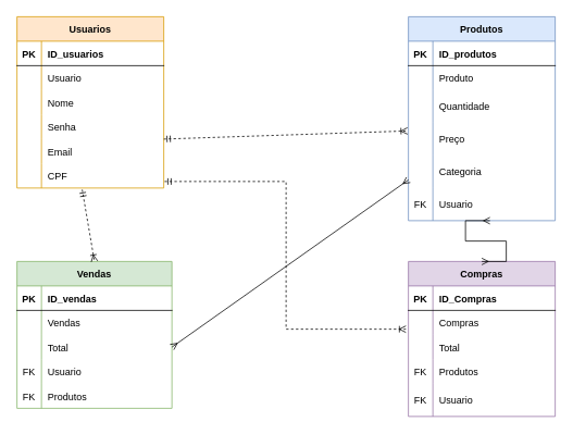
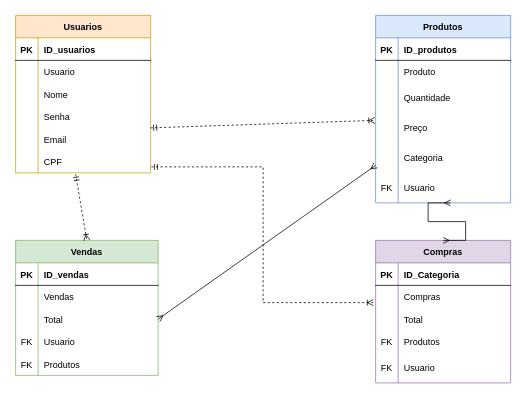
  <mxCell id="0" />
  <mxCell id="1" parent="0" />
  <mxCell id="2" value="Produtos" style="shape=table;startSize=30;container=1;collapsible=1;childLayout=tableLayout;fixedRows=1;rowLines=0;fontStyle=1;align=center;resizeLast=1;fillColor=#dae8fc;strokeColor=#6c8ebf;" parent="1" vertex="1"><mxGeometry x="500" y="20" width="180" height="250" as="geometry"><mxRectangle x="480" y="10" width="90" height="30" as="alternateBounds" /></mxGeometry></mxCell>
  <mxCell id="3" value="" style="shape=tableRow;horizontal=0;startSize=0;swimlaneHead=0;swimlaneBody=0;fillColor=none;collapsible=0;dropTarget=0;points=[[0,0.5],[1,0.5]];portConstraint=eastwest;top=0;left=0;right=0;bottom=1;" parent="2" vertex="1"><mxGeometry y="30" width="180" height="30" as="geometry" /></mxCell>
  <mxCell id="4" value="PK" style="shape=partialRectangle;connectable=0;fillColor=none;top=0;left=0;bottom=0;right=0;fontStyle=1;overflow=hidden;" parent="3" vertex="1"><mxGeometry width="30" height="30" as="geometry"><mxRectangle width="30" height="30" as="alternateBounds" /></mxGeometry></mxCell>
  <mxCell id="5" value="ID_produtos" style="shape=partialRectangle;connectable=0;fillColor=none;top=0;left=0;bottom=0;right=0;align=left;spacingLeft=6;fontStyle=1;overflow=hidden;" parent="3" vertex="1"><mxGeometry x="30" width="150" height="30" as="geometry"><mxRectangle width="150" height="30" as="alternateBounds" /></mxGeometry></mxCell>
  <mxCell id="6" value="" style="shape=tableRow;horizontal=0;startSize=0;swimlaneHead=0;swimlaneBody=0;fillColor=none;collapsible=0;dropTarget=0;points=[[0,0.5],[1,0.5]];portConstraint=eastwest;top=0;left=0;right=0;bottom=0;" parent="2" vertex="1"><mxGeometry y="60" width="180" height="30" as="geometry" /></mxCell>
  <mxCell id="7" value="" style="shape=partialRectangle;connectable=0;fillColor=none;top=0;left=0;bottom=0;right=0;editable=1;overflow=hidden;" parent="6" vertex="1"><mxGeometry width="30" height="30" as="geometry"><mxRectangle width="30" height="30" as="alternateBounds" /></mxGeometry></mxCell>
  <mxCell id="8" value="Produto" style="shape=partialRectangle;connectable=0;fillColor=none;top=0;left=0;bottom=0;right=0;align=left;spacingLeft=6;overflow=hidden;" parent="6" vertex="1"><mxGeometry x="30" width="150" height="30" as="geometry"><mxRectangle width="150" height="30" as="alternateBounds" /></mxGeometry></mxCell>
  <mxCell id="9" value="" style="shape=tableRow;horizontal=0;startSize=0;swimlaneHead=0;swimlaneBody=0;fillColor=none;collapsible=0;dropTarget=0;points=[[0,0.5],[1,0.5]];portConstraint=eastwest;top=0;left=0;right=0;bottom=0;" parent="2" vertex="1"><mxGeometry y="90" width="180" height="40" as="geometry" /></mxCell>
  <mxCell id="10" value="" style="shape=partialRectangle;connectable=0;fillColor=none;top=0;left=0;bottom=0;right=0;editable=1;overflow=hidden;" parent="9" vertex="1"><mxGeometry width="30" height="40" as="geometry"><mxRectangle width="30" height="40" as="alternateBounds" /></mxGeometry></mxCell>
  <mxCell id="11" value="Quantidade" style="shape=partialRectangle;connectable=0;fillColor=none;top=0;left=0;bottom=0;right=0;align=left;spacingLeft=6;overflow=hidden;" parent="9" vertex="1"><mxGeometry x="30" width="150" height="40" as="geometry"><mxRectangle width="150" height="40" as="alternateBounds" /></mxGeometry></mxCell>
  <mxCell id="12" value="" style="shape=tableRow;horizontal=0;startSize=0;swimlaneHead=0;swimlaneBody=0;fillColor=none;collapsible=0;dropTarget=0;points=[[0,0.5],[1,0.5]];portConstraint=eastwest;top=0;left=0;right=0;bottom=0;" parent="2" vertex="1"><mxGeometry y="130" width="180" height="40" as="geometry" /></mxCell>
  <mxCell id="13" value="" style="shape=partialRectangle;connectable=0;fillColor=none;top=0;left=0;bottom=0;right=0;editable=1;overflow=hidden;" parent="12" vertex="1"><mxGeometry width="30" height="40" as="geometry"><mxRectangle width="30" height="40" as="alternateBounds" /></mxGeometry></mxCell>
  <mxCell id="14" value="Preço" style="shape=partialRectangle;connectable=0;fillColor=none;top=0;left=0;bottom=0;right=0;align=left;spacingLeft=6;overflow=hidden;" parent="12" vertex="1"><mxGeometry x="30" width="150" height="40" as="geometry"><mxRectangle width="150" height="40" as="alternateBounds" /></mxGeometry></mxCell>
  <mxCell id="15" value="" style="shape=tableRow;horizontal=0;startSize=0;swimlaneHead=0;swimlaneBody=0;fillColor=none;collapsible=0;dropTarget=0;points=[[0,0.5],[1,0.5]];portConstraint=eastwest;top=0;left=0;right=0;bottom=0;" parent="2" vertex="1"><mxGeometry y="170" width="180" height="40" as="geometry" /></mxCell>
  <mxCell id="16" value="" style="shape=partialRectangle;connectable=0;fillColor=none;top=0;left=0;bottom=0;right=0;editable=1;overflow=hidden;" parent="15" vertex="1"><mxGeometry width="30" height="40" as="geometry"><mxRectangle width="30" height="40" as="alternateBounds" /></mxGeometry></mxCell>
  <mxCell id="17" value="Categoria" style="shape=partialRectangle;connectable=0;fillColor=none;top=0;left=0;bottom=0;right=0;align=left;spacingLeft=6;overflow=hidden;" parent="15" vertex="1"><mxGeometry x="30" width="150" height="40" as="geometry"><mxRectangle width="150" height="40" as="alternateBounds" /></mxGeometry></mxCell>
  <mxCell id="18" value="" style="shape=tableRow;horizontal=0;startSize=0;swimlaneHead=0;swimlaneBody=0;fillColor=none;collapsible=0;dropTarget=0;points=[[0,0.5],[1,0.5]];portConstraint=eastwest;top=0;left=0;right=0;bottom=0;" parent="2" vertex="1"><mxGeometry y="210" width="180" height="40" as="geometry" /></mxCell>
  <mxCell id="19" value="FK" style="shape=partialRectangle;connectable=0;fillColor=none;top=0;left=0;bottom=0;right=0;editable=1;overflow=hidden;" parent="18" vertex="1"><mxGeometry width="30" height="40" as="geometry"><mxRectangle width="30" height="40" as="alternateBounds" /></mxGeometry></mxCell>
  <mxCell id="20" value="Usuario" style="shape=partialRectangle;connectable=0;fillColor=none;top=0;left=0;bottom=0;right=0;align=left;spacingLeft=6;overflow=hidden;" parent="18" vertex="1"><mxGeometry x="30" width="150" height="40" as="geometry"><mxRectangle width="150" height="40" as="alternateBounds" /></mxGeometry></mxCell>
  <mxCell id="21" value="Usuarios" style="shape=table;startSize=30;container=1;collapsible=1;childLayout=tableLayout;fixedRows=1;rowLines=0;fontStyle=1;align=center;resizeLast=1;fillColor=#ffe6cc;strokeColor=#d79b00;" parent="1" vertex="1"><mxGeometry y="20" width="180" height="210" as="geometry" x="20" /></mxCell>
  <mxCell id="22" value="" style="shape=tableRow;horizontal=0;startSize=0;swimlaneHead=0;swimlaneBody=0;fillColor=none;collapsible=0;dropTarget=0;points=[[0,0.5],[1,0.5]];portConstraint=eastwest;top=0;left=0;right=0;bottom=1;" parent="21" vertex="1"><mxGeometry y="30" width="180" height="30" as="geometry" /></mxCell>
  <mxCell id="23" value="PK" style="shape=partialRectangle;connectable=0;fillColor=none;top=0;left=0;bottom=0;right=0;fontStyle=1;overflow=hidden;" parent="22" vertex="1"><mxGeometry width="30" height="30" as="geometry"><mxRectangle width="30" height="30" as="alternateBounds" /></mxGeometry></mxCell>
  <mxCell id="24" value="ID_usuarios" style="shape=partialRectangle;connectable=0;fillColor=none;top=0;left=0;bottom=0;right=0;align=left;spacingLeft=6;fontStyle=1;overflow=hidden;" parent="22" vertex="1"><mxGeometry x="30" width="150" height="30" as="geometry"><mxRectangle width="150" height="30" as="alternateBounds" /></mxGeometry></mxCell>
  <mxCell id="25" value="" style="shape=tableRow;horizontal=0;startSize=0;swimlaneHead=0;swimlaneBody=0;fillColor=none;collapsible=0;dropTarget=0;points=[[0,0.5],[1,0.5]];portConstraint=eastwest;top=0;left=0;right=0;bottom=0;" parent="21" vertex="1"><mxGeometry y="60" width="180" height="30" as="geometry" /></mxCell>
  <mxCell id="26" value="" style="shape=partialRectangle;connectable=0;fillColor=none;top=0;left=0;bottom=0;right=0;editable=1;overflow=hidden;" parent="25" vertex="1"><mxGeometry width="30" height="30" as="geometry"><mxRectangle width="30" height="30" as="alternateBounds" /></mxGeometry></mxCell>
  <mxCell id="27" value="Usuario" style="shape=partialRectangle;connectable=0;fillColor=none;top=0;left=0;bottom=0;right=0;align=left;spacingLeft=6;overflow=hidden;" parent="25" vertex="1"><mxGeometry x="30" width="150" height="30" as="geometry"><mxRectangle width="150" height="30" as="alternateBounds" /></mxGeometry></mxCell>
  <mxCell id="28" value="" style="shape=tableRow;horizontal=0;startSize=0;swimlaneHead=0;swimlaneBody=0;fillColor=none;collapsible=0;dropTarget=0;points=[[0,0.5],[1,0.5]];portConstraint=eastwest;top=0;left=0;right=0;bottom=0;" parent="21" vertex="1"><mxGeometry y="90" width="180" height="30" as="geometry" /></mxCell>
  <mxCell id="29" value="" style="shape=partialRectangle;connectable=0;fillColor=none;top=0;left=0;bottom=0;right=0;editable=1;overflow=hidden;" parent="28" vertex="1"><mxGeometry width="30" height="30" as="geometry"><mxRectangle width="30" height="30" as="alternateBounds" /></mxGeometry></mxCell>
  <mxCell id="30" value="Nome" style="shape=partialRectangle;connectable=0;fillColor=none;top=0;left=0;bottom=0;right=0;align=left;spacingLeft=6;overflow=hidden;" parent="28" vertex="1"><mxGeometry x="30" width="150" height="30" as="geometry"><mxRectangle width="150" height="30" as="alternateBounds" /></mxGeometry></mxCell>
  <mxCell id="31" value="" style="shape=tableRow;horizontal=0;startSize=0;swimlaneHead=0;swimlaneBody=0;fillColor=none;collapsible=0;dropTarget=0;points=[[0,0.5],[1,0.5]];portConstraint=eastwest;top=0;left=0;right=0;bottom=0;" parent="21" vertex="1"><mxGeometry y="120" width="180" height="30" as="geometry" /></mxCell>
  <mxCell id="32" value="" style="shape=partialRectangle;connectable=0;fillColor=none;top=0;left=0;bottom=0;right=0;editable=1;overflow=hidden;" parent="31" vertex="1"><mxGeometry width="30" height="30" as="geometry"><mxRectangle width="30" height="30" as="alternateBounds" /></mxGeometry></mxCell>
  <mxCell id="33" value="Senha" style="shape=partialRectangle;connectable=0;fillColor=none;top=0;left=0;bottom=0;right=0;align=left;spacingLeft=6;overflow=hidden;" parent="31" vertex="1"><mxGeometry x="30" width="150" height="30" as="geometry"><mxRectangle width="150" height="30" as="alternateBounds" /></mxGeometry></mxCell>
  <mxCell id="34" value="" style="shape=tableRow;horizontal=0;startSize=0;swimlaneHead=0;swimlaneBody=0;fillColor=none;collapsible=0;dropTarget=0;points=[[0,0.5],[1,0.5]];portConstraint=eastwest;top=0;left=0;right=0;bottom=0;" parent="21" vertex="1"><mxGeometry y="150" width="180" height="30" as="geometry" /></mxCell>
  <mxCell id="35" value="" style="shape=partialRectangle;connectable=0;fillColor=none;top=0;left=0;bottom=0;right=0;editable=1;overflow=hidden;" parent="34" vertex="1"><mxGeometry width="30" height="30" as="geometry"><mxRectangle width="30" height="30" as="alternateBounds" /></mxGeometry></mxCell>
  <mxCell id="36" value="Email" style="shape=partialRectangle;connectable=0;fillColor=none;top=0;left=0;bottom=0;right=0;align=left;spacingLeft=6;overflow=hidden;" parent="34" vertex="1"><mxGeometry x="30" width="150" height="30" as="geometry"><mxRectangle width="150" height="30" as="alternateBounds" /></mxGeometry></mxCell>
  <mxCell id="37" value="" style="shape=tableRow;horizontal=0;startSize=0;swimlaneHead=0;swimlaneBody=0;fillColor=none;collapsible=0;dropTarget=0;points=[[0,0.5],[1,0.5]];portConstraint=eastwest;top=0;left=0;right=0;bottom=0;" parent="21" vertex="1"><mxGeometry y="180" width="180" height="30" as="geometry" /></mxCell>
  <mxCell id="38" value="" style="shape=partialRectangle;connectable=0;fillColor=none;top=0;left=0;bottom=0;right=0;editable=1;overflow=hidden;" parent="37" vertex="1"><mxGeometry width="30" height="30" as="geometry"><mxRectangle width="30" height="30" as="alternateBounds" /></mxGeometry></mxCell>
  <mxCell id="39" value="CPF" style="shape=partialRectangle;connectable=0;fillColor=none;top=0;left=0;bottom=0;right=0;align=left;spacingLeft=6;overflow=hidden;" parent="37" vertex="1"><mxGeometry x="30" width="150" height="30" as="geometry"><mxRectangle width="150" height="30" as="alternateBounds" /></mxGeometry></mxCell>
  <mxCell id="40" value="Vendas" style="shape=table;startSize=30;container=1;collapsible=1;childLayout=tableLayout;fixedRows=1;rowLines=0;fontStyle=1;align=center;resizeLast=1;fillColor=#d5e8d4;strokeColor=#82b366;" parent="1" vertex="1"><mxGeometry y="320" width="190" height="180" as="geometry" x="20" /></mxCell>
  <mxCell id="41" value="" style="shape=tableRow;horizontal=0;startSize=0;swimlaneHead=0;swimlaneBody=0;fillColor=none;collapsible=0;dropTarget=0;points=[[0,0.5],[1,0.5]];portConstraint=eastwest;top=0;left=0;right=0;bottom=1;" parent="40" vertex="1"><mxGeometry y="30" width="190" height="30" as="geometry" /></mxCell>
  <mxCell id="42" value="PK" style="shape=partialRectangle;connectable=0;fillColor=none;top=0;left=0;bottom=0;right=0;fontStyle=1;overflow=hidden;" parent="41" vertex="1"><mxGeometry width="30" height="30" as="geometry"><mxRectangle width="30" height="30" as="alternateBounds" /></mxGeometry></mxCell>
  <mxCell id="43" value="ID_vendas" style="shape=partialRectangle;connectable=0;fillColor=none;top=0;left=0;bottom=0;right=0;align=left;spacingLeft=6;fontStyle=1;overflow=hidden;" parent="41" vertex="1"><mxGeometry x="30" width="160" height="30" as="geometry"><mxRectangle width="160" height="30" as="alternateBounds" /></mxGeometry></mxCell>
  <mxCell id="44" value="" style="shape=tableRow;horizontal=0;startSize=0;swimlaneHead=0;swimlaneBody=0;fillColor=none;collapsible=0;dropTarget=0;points=[[0,0.5],[1,0.5]];portConstraint=eastwest;top=0;left=0;right=0;bottom=0;" parent="40" vertex="1"><mxGeometry y="60" width="190" height="30" as="geometry" /></mxCell>
  <mxCell id="45" value="" style="shape=partialRectangle;connectable=0;fillColor=none;top=0;left=0;bottom=0;right=0;editable=1;overflow=hidden;" parent="44" vertex="1"><mxGeometry width="30" height="30" as="geometry"><mxRectangle width="30" height="30" as="alternateBounds" /></mxGeometry></mxCell>
  <mxCell id="46" value="Vendas" style="shape=partialRectangle;connectable=0;fillColor=none;top=0;left=0;bottom=0;right=0;align=left;spacingLeft=6;overflow=hidden;" parent="44" vertex="1"><mxGeometry x="30" width="160" height="30" as="geometry"><mxRectangle width="160" height="30" as="alternateBounds" /></mxGeometry></mxCell>
  <mxCell id="47" value="" style="shape=tableRow;horizontal=0;startSize=0;swimlaneHead=0;swimlaneBody=0;fillColor=none;collapsible=0;dropTarget=0;points=[[0,0.5],[1,0.5]];portConstraint=eastwest;top=0;left=0;right=0;bottom=0;" parent="40" vertex="1"><mxGeometry y="90" width="190" height="30" as="geometry" /></mxCell>
  <mxCell id="48" value="" style="shape=partialRectangle;connectable=0;fillColor=none;top=0;left=0;bottom=0;right=0;editable=1;overflow=hidden;" parent="47" vertex="1"><mxGeometry width="30" height="30" as="geometry"><mxRectangle width="30" height="30" as="alternateBounds" /></mxGeometry></mxCell>
  <mxCell id="49" value="Total" style="shape=partialRectangle;connectable=0;fillColor=none;top=0;left=0;bottom=0;right=0;align=left;spacingLeft=6;overflow=hidden;" parent="47" vertex="1"><mxGeometry x="30" width="160" height="30" as="geometry"><mxRectangle width="160" height="30" as="alternateBounds" /></mxGeometry></mxCell>
  <mxCell id="50" value="" style="shape=tableRow;horizontal=0;startSize=0;swimlaneHead=0;swimlaneBody=0;fillColor=none;collapsible=0;dropTarget=0;points=[[0,0.5],[1,0.5]];portConstraint=eastwest;top=0;left=0;right=0;bottom=0;" parent="40" vertex="1"><mxGeometry y="120" width="190" height="30" as="geometry" /></mxCell>
  <mxCell id="51" value="FK" style="shape=partialRectangle;connectable=0;fillColor=none;top=0;left=0;bottom=0;right=0;editable=1;overflow=hidden;" parent="50" vertex="1"><mxGeometry width="30" height="30" as="geometry"><mxRectangle width="30" height="30" as="alternateBounds" /></mxGeometry></mxCell>
  <mxCell id="52" value="Usuario" style="shape=partialRectangle;connectable=0;fillColor=none;top=0;left=0;bottom=0;right=0;align=left;spacingLeft=6;overflow=hidden;" parent="50" vertex="1"><mxGeometry x="30" width="160" height="30" as="geometry"><mxRectangle width="160" height="30" as="alternateBounds" /></mxGeometry></mxCell>
  <mxCell id="53" value="" style="shape=tableRow;horizontal=0;startSize=0;swimlaneHead=0;swimlaneBody=0;fillColor=none;collapsible=0;dropTarget=0;points=[[0,0.5],[1,0.5]];portConstraint=eastwest;top=0;left=0;right=0;bottom=0;" parent="40" vertex="1"><mxGeometry y="150" width="190" height="30" as="geometry" /></mxCell>
  <mxCell id="54" value="FK" style="shape=partialRectangle;connectable=0;fillColor=none;top=0;left=0;bottom=0;right=0;editable=1;overflow=hidden;" parent="53" vertex="1"><mxGeometry width="30" height="30" as="geometry"><mxRectangle width="30" height="30" as="alternateBounds" /></mxGeometry></mxCell>
  <mxCell id="55" value="Produtos" style="shape=partialRectangle;connectable=0;fillColor=none;top=0;left=0;bottom=0;right=0;align=left;spacingLeft=6;overflow=hidden;" parent="53" vertex="1"><mxGeometry x="30" width="160" height="30" as="geometry"><mxRectangle width="160" height="30" as="alternateBounds" /></mxGeometry></mxCell>
  <mxCell id="56" value="" style="fontSize=12;html=1;endArrow=ERoneToMany;startArrow=ERmandOne;rounded=0;dashed=1;entryX=-0.006;entryY=0.25;entryDx=0;entryDy=0;entryPerimeter=0;" parent="1" target="12" edge="1"><mxGeometry width="100" height="100" relative="1" as="geometry"><mxPoint x="200" y="170" as="sourcePoint" /><mxPoint x="300" y="70" as="targetPoint" /></mxGeometry></mxCell>
  <mxCell id="57" value="" style="fontSize=12;html=1;endArrow=ERoneToMany;startArrow=ERmandOne;rounded=0;dashed=1;entryX=0.5;entryY=0;entryDx=0;entryDy=0;" parent="1" target="40" edge="1"><mxGeometry width="100" height="100" relative="1" as="geometry"><mxPoint x="100" y="232" as="sourcePoint" /><mxPoint x="160" y="230" as="targetPoint" /></mxGeometry></mxCell>
  <mxCell id="58" value="Compras" style="shape=table;startSize=30;container=1;collapsible=1;childLayout=tableLayout;fixedRows=1;rowLines=0;fontStyle=1;align=center;resizeLast=1;fillColor=#e1d5e7;strokeColor=#9673a6;" parent="1" vertex="1"><mxGeometry x="500" y="320" width="180" height="190" as="geometry" /></mxCell>
  <mxCell id="59" value="" style="shape=tableRow;horizontal=0;startSize=0;swimlaneHead=0;swimlaneBody=0;fillColor=none;collapsible=0;dropTarget=0;points=[[0,0.5],[1,0.5]];portConstraint=eastwest;top=0;left=0;right=0;bottom=1;" parent="58" vertex="1"><mxGeometry y="30" width="180" height="30" as="geometry" /></mxCell>
  <mxCell id="60" value="PK" style="shape=partialRectangle;connectable=0;fillColor=none;top=0;left=0;bottom=0;right=0;fontStyle=1;overflow=hidden;" parent="59" vertex="1"><mxGeometry width="30" height="30" as="geometry"><mxRectangle width="30" height="30" as="alternateBounds" /></mxGeometry></mxCell>
- <mxCell id="61" value="ID_Compras" style="shape=partialRectangle;connectable=0;fillColor=none;top=0;left=0;bottom=0;right=0;align=left;spacingLeft=6;fontStyle=1;overflow=hidden;" parent="59" vertex="1"><mxGeometry x="30" width="150" height="30" as="geometry"><mxRectangle width="150" height="30" as="alternateBounds" /></mxGeometry></mxCell>
+ <mxCell id="61" value="ID_Categoria" style="shape=partialRectangle;connectable=0;fillColor=none;top=0;left=0;bottom=0;right=0;align=left;spacingLeft=6;fontStyle=1;overflow=hidden;" parent="59" vertex="1"><mxGeometry x="30" width="150" height="30" as="geometry"><mxRectangle width="150" height="30" as="alternateBounds" /></mxGeometry></mxCell>
  <mxCell id="62" value="" style="shape=tableRow;horizontal=0;startSize=0;swimlaneHead=0;swimlaneBody=0;fillColor=none;collapsible=0;dropTarget=0;points=[[0,0.5],[1,0.5]];portConstraint=eastwest;top=0;left=0;right=0;bottom=0;" parent="58" vertex="1"><mxGeometry y="60" width="180" height="30" as="geometry" /></mxCell>
  <mxCell id="63" value="" style="shape=partialRectangle;connectable=0;fillColor=none;top=0;left=0;bottom=0;right=0;editable=1;overflow=hidden;" parent="62" vertex="1"><mxGeometry width="30" height="30" as="geometry"><mxRectangle width="30" height="30" as="alternateBounds" /></mxGeometry></mxCell>
  <mxCell id="64" value="Compras" style="shape=partialRectangle;connectable=0;fillColor=none;top=0;left=0;bottom=0;right=0;align=left;spacingLeft=6;overflow=hidden;" parent="62" vertex="1"><mxGeometry x="30" width="150" height="30" as="geometry"><mxRectangle width="150" height="30" as="alternateBounds" /></mxGeometry></mxCell>
  <mxCell id="65" value="" style="shape=tableRow;horizontal=0;startSize=0;swimlaneHead=0;swimlaneBody=0;fillColor=none;collapsible=0;dropTarget=0;points=[[0,0.5],[1,0.5]];portConstraint=eastwest;top=0;left=0;right=0;bottom=0;" parent="58" vertex="1"><mxGeometry y="90" width="180" height="30" as="geometry" /></mxCell>
  <mxCell id="66" value="" style="shape=partialRectangle;connectable=0;fillColor=none;top=0;left=0;bottom=0;right=0;editable=1;overflow=hidden;" parent="65" vertex="1"><mxGeometry width="30" height="30" as="geometry"><mxRectangle width="30" height="30" as="alternateBounds" /></mxGeometry></mxCell>
  <mxCell id="67" value="Total" style="shape=partialRectangle;connectable=0;fillColor=none;top=0;left=0;bottom=0;right=0;align=left;spacingLeft=6;overflow=hidden;" parent="65" vertex="1"><mxGeometry x="30" width="150" height="30" as="geometry"><mxRectangle width="150" height="30" as="alternateBounds" /></mxGeometry></mxCell>
  <mxCell id="68" value="" style="shape=tableRow;horizontal=0;startSize=0;swimlaneHead=0;swimlaneBody=0;fillColor=none;collapsible=0;dropTarget=0;points=[[0,0.5],[1,0.5]];portConstraint=eastwest;top=0;left=0;right=0;bottom=0;" parent="58" vertex="1"><mxGeometry y="120" width="180" height="30" as="geometry" /></mxCell>
  <mxCell id="69" value="FK" style="shape=partialRectangle;connectable=0;fillColor=none;top=0;left=0;bottom=0;right=0;editable=1;overflow=hidden;" parent="68" vertex="1"><mxGeometry width="30" height="30" as="geometry"><mxRectangle width="30" height="30" as="alternateBounds" /></mxGeometry></mxCell>
  <mxCell id="70" value="Produtos" style="shape=partialRectangle;connectable=0;fillColor=none;top=0;left=0;bottom=0;right=0;align=left;spacingLeft=6;overflow=hidden;" parent="68" vertex="1"><mxGeometry x="30" width="150" height="30" as="geometry"><mxRectangle width="150" height="30" as="alternateBounds" /></mxGeometry></mxCell>
  <mxCell id="71" value="" style="shape=tableRow;horizontal=0;startSize=0;swimlaneHead=0;swimlaneBody=0;fillColor=none;collapsible=0;dropTarget=0;points=[[0,0.5],[1,0.5]];portConstraint=eastwest;top=0;left=0;right=0;bottom=0;" parent="58" vertex="1"><mxGeometry y="150" width="180" height="40" as="geometry" /></mxCell>
  <mxCell id="72" value="FK" style="shape=partialRectangle;connectable=0;fillColor=none;top=0;left=0;bottom=0;right=0;editable=1;overflow=hidden;" parent="71" vertex="1"><mxGeometry width="30" height="40" as="geometry"><mxRectangle width="30" height="40" as="alternateBounds" /></mxGeometry></mxCell>
  <mxCell id="73" value="Usuario" style="shape=partialRectangle;connectable=0;fillColor=none;top=0;left=0;bottom=0;right=0;align=left;spacingLeft=6;overflow=hidden;" parent="71" vertex="1"><mxGeometry x="30" width="150" height="40" as="geometry"><mxRectangle width="150" height="40" as="alternateBounds" /></mxGeometry></mxCell>
  <mxCell id="74" value="" style="edgeStyle=orthogonalEdgeStyle;fontSize=12;html=1;endArrow=ERoneToMany;startArrow=ERmandOne;rounded=0;entryX=-0.017;entryY=0.767;entryDx=0;entryDy=0;entryPerimeter=0;exitX=1.006;exitY=0.733;exitDx=0;exitDy=0;exitPerimeter=0;dashed=1;" parent="1" source="37" target="62" edge="1"><mxGeometry width="100" height="100" relative="1" as="geometry"><mxPoint x="310" y="310" as="sourcePoint" /><mxPoint x="410" y="210" as="targetPoint" /></mxGeometry></mxCell>
  <mxCell id="75" value="" style="edgeStyle=entityRelationEdgeStyle;fontSize=12;html=1;endArrow=ERmany;startArrow=ERmany;rounded=0;exitX=0.5;exitY=0;exitDx=0;exitDy=0;" parent="1" source="58" edge="1"><mxGeometry width="100" height="100" relative="1" as="geometry"><mxPoint x="500" y="370" as="sourcePoint" /><mxPoint x="600" y="270" as="targetPoint" /></mxGeometry></mxCell>
  <mxCell id="76" value="" style="fontSize=12;html=1;endArrow=ERmany;startArrow=ERmany;rounded=0;exitX=1;exitY=0.5;exitDx=0;exitDy=0;" parent="1" source="47" edge="1"><mxGeometry width="100" height="100" relative="1" as="geometry"><mxPoint x="490" y="270" as="sourcePoint" /><mxPoint x="500" y="220" as="targetPoint" /></mxGeometry></mxCell>
